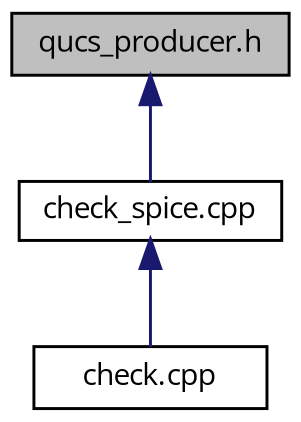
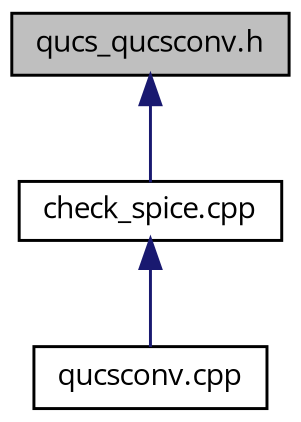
  digraph {
    fontname="Open Sans"
    node [color=black fillcolor=white fontname="Open Sans" fontsize=10 shape=record style=filled]
    edge [color=midnightblue dir=back fontname="Open Sans" fontsize=10 labelfontname=Helvetica labelfontsize=10 style=solid]
-   n1 [fillcolor=grey75 fontcolor=black height=0.2 label="qucs_producer.h" width=0.4]
+   n1 [fillcolor=grey75 fontcolor=black height=0.2 label="qucs_qucsconv.h" width=0.4]
    n2 [height=0.2 label="check_spice.cpp" width=0.4]
-   n3 [height=0.2 label="check.cpp" width=0.4]
+   n3 [height=0.2 label="qucsconv.cpp" width=0.4]
    n1 -> n2
    n2 -> n3
  }
